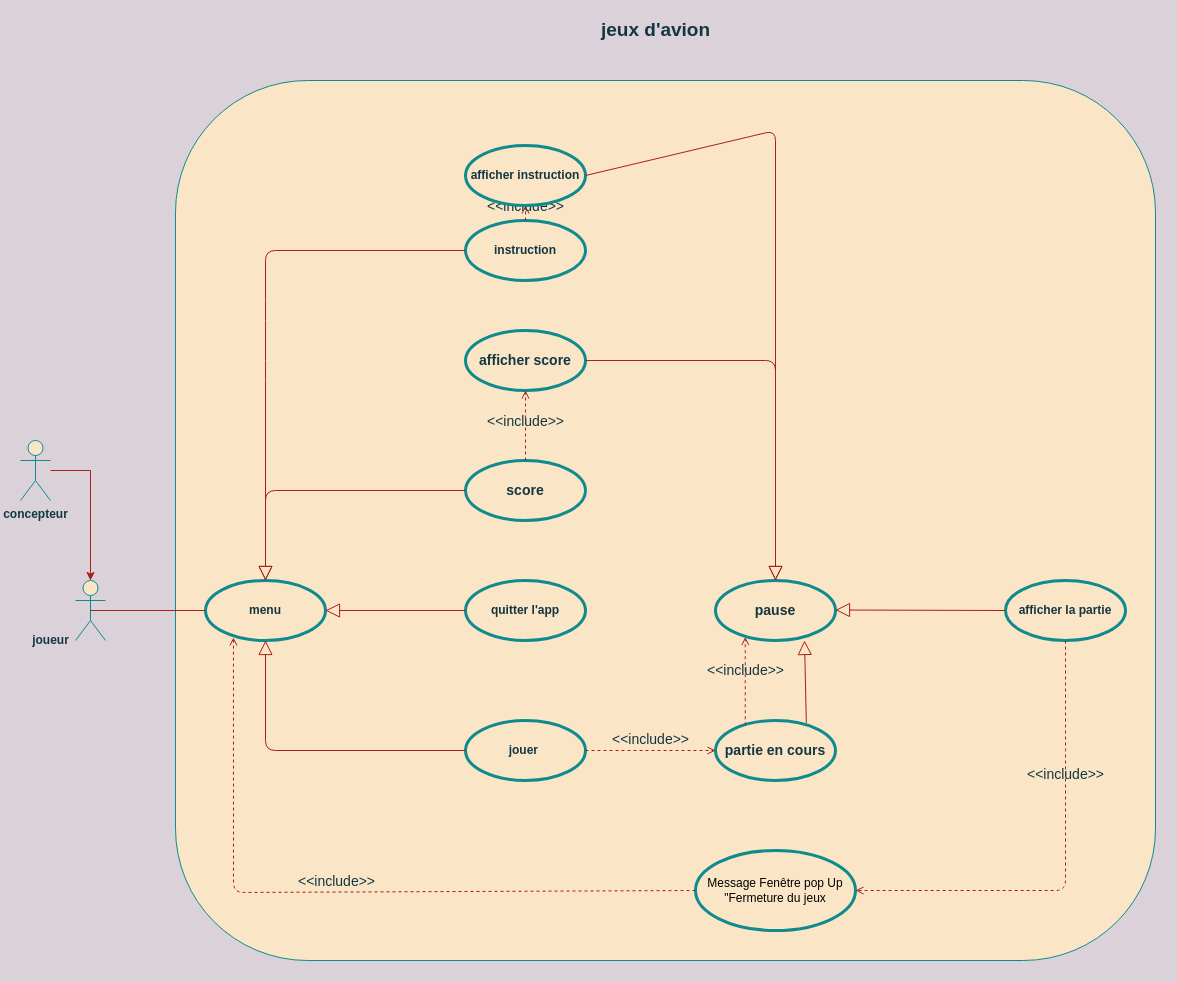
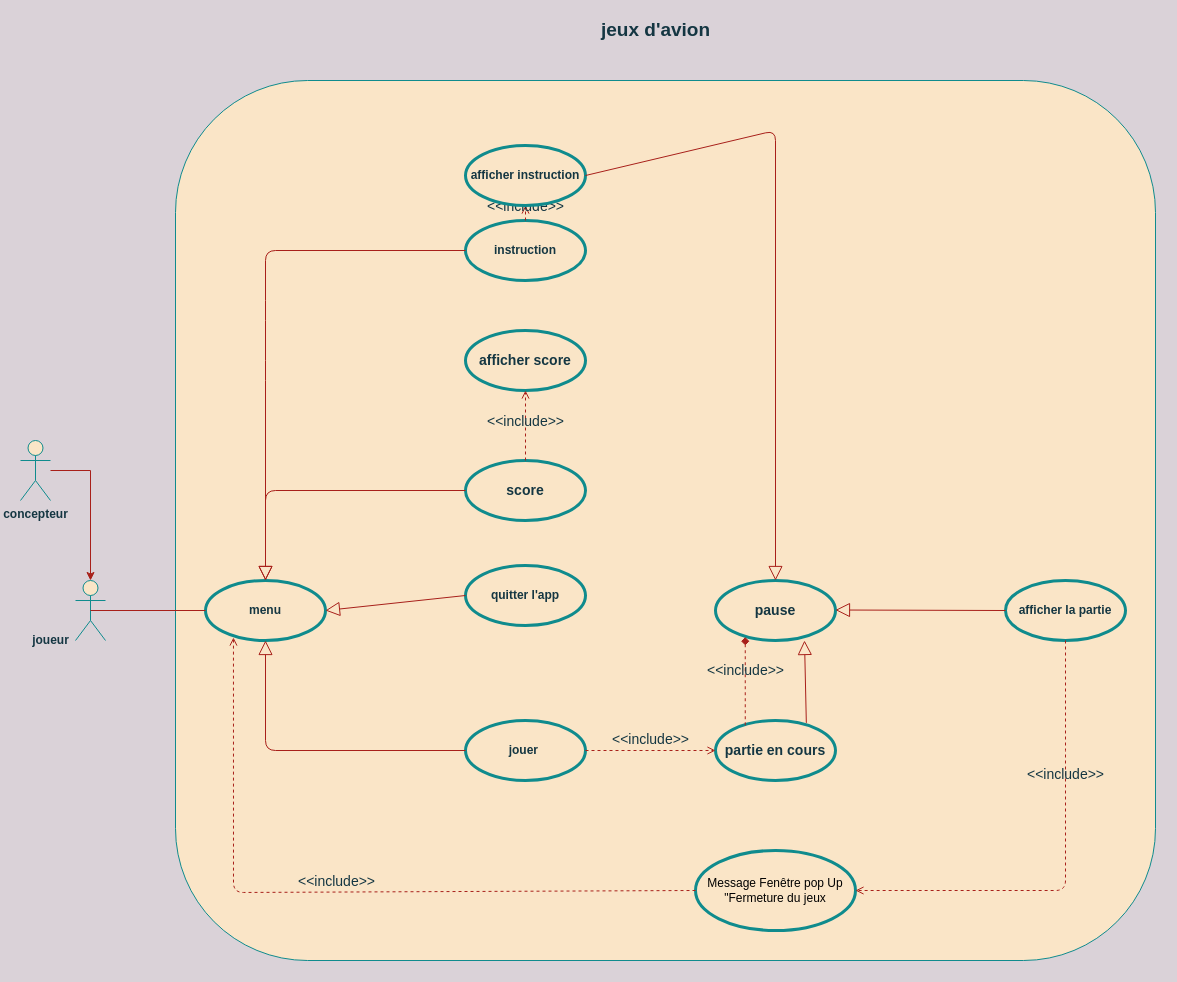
  <mxCell id="0" />
  <mxCell id="1" parent="0" />
  <mxCell id="2" value="" style="rounded=1;whiteSpace=wrap;html=1;sketch=0;strokeColor=#0F8B8D;fillColor=#FAE5C7;fontSize=14;fontColor=#143642;" parent="1" vertex="1"><mxGeometry x="175" y="80" width="980" height="880" as="geometry" /></mxCell>
  <mxCell id="3" value="" style="edgeStyle=orthogonalEdgeStyle;rounded=0;orthogonalLoop=1;jettySize=auto;html=1;strokeColor=#A8201A;fontColor=#143642;labelBackgroundColor=#DAD2D8;" parent="1" source="4" target="5" edge="1"><mxGeometry relative="1" as="geometry" /></mxCell>
  <mxCell id="4" value="&lt;b&gt;concepteur&lt;/b&gt;" style="shape=umlActor;html=1;verticalLabelPosition=bottom;verticalAlign=top;align=center;fillColor=#FAE5C7;strokeColor=#0F8B8D;fontColor=#143642;" parent="1" vertex="1"><mxGeometry x="20" y="440" width="30" height="60" as="geometry" /></mxCell>
  <mxCell id="5" value="" style="shape=umlActor;html=1;verticalLabelPosition=bottom;verticalAlign=top;align=center;fillColor=#FAE5C7;strokeColor=#0F8B8D;fontColor=#143642;" parent="1" vertex="1"><mxGeometry x="75" y="580" width="30" height="60" as="geometry" /></mxCell>
  <mxCell id="6" value="&lt;b&gt;joueur&lt;/b&gt;" style="text;html=1;align=center;verticalAlign=middle;resizable=0;points=[];autosize=1;fontColor=#143642;" parent="1" vertex="1"><mxGeometry x="25" y="630" width="50" height="20" as="geometry" /></mxCell>
  <mxCell id="7" value="instruction" style="shape=ellipse;html=1;strokeWidth=3;fontStyle=1;whiteSpace=wrap;align=center;perimeter=ellipsePerimeter;rounded=0;sketch=0;fillColor=#FAE5C7;fontColor=#143642;strokeColor=#0F8B8D;" parent="1" vertex="1"><mxGeometry x="465" width="120" height="60" as="geometry" y="220" /></mxCell>
- <mxCell id="8" value="quitter l'app" style="shape=ellipse;html=1;strokeWidth=3;fontStyle=1;whiteSpace=wrap;align=center;perimeter=ellipsePerimeter;rounded=0;sketch=0;fillColor=#FAE5C7;fontColor=#143642;strokeColor=#0F8B8D;" parent="1" vertex="1"><mxGeometry x="465" y="580" width="120" height="60" as="geometry" /></mxCell>
+ <mxCell id="8" value="quitter l'app" style="shape=ellipse;html=1;strokeWidth=3;fontStyle=1;whiteSpace=wrap;align=center;perimeter=ellipsePerimeter;rounded=0;sketch=0;fillColor=#FAE5C7;fontColor=#143642;strokeColor=#0F8B8D;" parent="1" vertex="1"><mxGeometry x="465" y="565" width="120" height="60" as="geometry" /></mxCell>
  <mxCell id="9" value="&lt;font style=&quot;font-size: 14px&quot;&gt;score&lt;/font&gt;" style="shape=ellipse;html=1;strokeWidth=3;fontStyle=1;whiteSpace=wrap;align=center;perimeter=ellipsePerimeter;rounded=0;sketch=0;fillColor=#FAE5C7;fontColor=#143642;strokeColor=#0F8B8D;" parent="1" vertex="1"><mxGeometry x="465" y="460" width="120" height="60" as="geometry" /></mxCell>
  <mxCell id="10" value="afficher score" style="shape=ellipse;html=1;strokeWidth=3;fontStyle=1;whiteSpace=wrap;align=center;perimeter=ellipsePerimeter;rounded=0;sketch=0;fillColor=#FAE5C7;fontSize=14;fontColor=#143642;strokeColor=#0F8B8D;" parent="1" vertex="1"><mxGeometry x="465" y="330" width="120" height="60" as="geometry" /></mxCell>
  <mxCell id="11" value="&amp;lt;&amp;lt;include&amp;gt;&amp;gt;" style="edgeStyle=none;html=1;endArrow=open;verticalAlign=bottom;dashed=1;labelBackgroundColor=none;strokeColor=#A8201A;fillColor=#FAE5C7;fontSize=14;fontColor=#143642;exitX=0.5;exitY=0;exitDx=0;exitDy=0;" parent="1" source="9" edge="1"><mxGeometry x="-0.2" width="160" relative="1" as="geometry"><mxPoint x="655" y="390" as="sourcePoint" /><mxPoint x="525" y="390" as="targetPoint" /><mxPoint as="offset" /></mxGeometry></mxCell>
  <mxCell id="12" value="&amp;lt;&amp;lt;include&amp;gt;&amp;gt;" style="edgeStyle=none;html=1;endArrow=open;verticalAlign=bottom;dashed=1;labelBackgroundColor=none;strokeColor=#A8201A;fillColor=#FAE5C7;fontSize=14;fontColor=#143642;exitX=0.5;exitY=0;exitDx=0;exitDy=0;entryX=0.5;entryY=1;entryDx=0;entryDy=0;" parent="1" source="7" target="23" edge="1"><mxGeometry x="-0.5" width="160" relative="1" as="geometry"><mxPoint x="595" y="409.5" as="sourcePoint" /><mxPoint x="745" y="410" as="targetPoint" /><mxPoint y="1" as="offset" /></mxGeometry></mxCell>
  <mxCell id="13" style="edgeStyle=orthogonalEdgeStyle;curved=0;rounded=1;sketch=0;orthogonalLoop=1;jettySize=auto;html=1;exitX=0.5;exitY=1;exitDx=0;exitDy=0;strokeColor=#A8201A;fillColor=#FAE5C7;fontSize=14;fontColor=#143642;labelBackgroundColor=#DAD2D8;" parent="1" edge="1"><mxGeometry relative="1" as="geometry"><mxPoint x="645" y="740" as="sourcePoint" /><mxPoint x="645" y="740" as="targetPoint" /></mxGeometry></mxCell>
  <mxCell id="14" value="jouer&amp;nbsp;" style="shape=ellipse;html=1;strokeWidth=3;fontStyle=1;whiteSpace=wrap;align=center;perimeter=ellipsePerimeter;rounded=0;sketch=0;fillColor=#FAE5C7;fontColor=#143642;strokeColor=#0F8B8D;" parent="1" vertex="1"><mxGeometry x="465" y="720" width="120" height="60" as="geometry" /></mxCell>
  <mxCell id="15" value="menu" style="shape=ellipse;html=1;strokeWidth=3;fontStyle=1;whiteSpace=wrap;align=center;perimeter=ellipsePerimeter;rounded=0;sketch=0;fillColor=#FAE5C7;fontColor=#143642;strokeColor=#0F8B8D;" parent="1" vertex="1"><mxGeometry x="205" y="580" width="120" height="60" as="geometry" /></mxCell>
  <mxCell id="16" value="" style="endArrow=none;html=1;strokeColor=#A8201A;fillColor=#FAE5C7;fontSize=14;fontColor=#143642;exitX=0.5;exitY=0.5;exitDx=0;exitDy=0;exitPerimeter=0;labelBackgroundColor=#DAD2D8;entryX=0;entryY=0.5;entryDx=0;entryDy=0;" parent="1" source="5" target="15" edge="1"><mxGeometry width="50" height="50" relative="1" as="geometry"><mxPoint x="705" y="720" as="sourcePoint" /><mxPoint x="205" y="680" as="targetPoint" /></mxGeometry></mxCell>
  <mxCell id="17" value="" style="edgeStyle=none;html=1;endArrow=block;endFill=0;endSize=12;verticalAlign=bottom;strokeColor=#A8201A;fillColor=#FAE5C7;fontSize=14;fontColor=#143642;labelBackgroundColor=#DAD2D8;exitX=0;exitY=0.5;exitDx=0;exitDy=0;" parent="1" source="9" edge="1"><mxGeometry width="160" relative="1" as="geometry"><mxPoint x="465" y="540" as="sourcePoint" /><mxPoint x="265" y="580" as="targetPoint" /><Array as="points"><mxPoint x="265" y="490" /><mxPoint x="265" y="540" /></Array></mxGeometry></mxCell>
  <mxCell id="18" value="" style="edgeStyle=none;html=1;endArrow=block;endFill=0;endSize=12;verticalAlign=bottom;strokeColor=#A8201A;fillColor=#FAE5C7;fontSize=14;fontColor=#143642;labelBackgroundColor=#DAD2D8;exitX=0;exitY=0.5;exitDx=0;exitDy=0;" parent="1" source="7" edge="1"><mxGeometry width="160" relative="1" as="geometry"><mxPoint x="465" y="190" as="sourcePoint" /><mxPoint x="265" y="580" as="targetPoint" /><Array as="points"><mxPoint x="265" y="250" /><mxPoint x="265" y="310" /><mxPoint x="265" y="370" /></Array></mxGeometry></mxCell>
  <mxCell id="19" value="" style="edgeStyle=none;html=1;endArrow=block;endFill=0;endSize=12;verticalAlign=bottom;strokeColor=#A8201A;fillColor=#FAE5C7;fontSize=14;fontColor=#143642;entryX=0.5;entryY=1;entryDx=0;entryDy=0;exitX=0;exitY=0.5;exitDx=0;exitDy=0;labelBackgroundColor=#DAD2D8;" parent="1" source="14" target="15" edge="1"><mxGeometry width="160" relative="1" as="geometry"><mxPoint x="465" y="870" as="sourcePoint" /><mxPoint x="265" y="660" as="targetPoint" /><Array as="points"><mxPoint x="265" y="750" /></Array></mxGeometry></mxCell>
  <mxCell id="20" value="pause" style="shape=ellipse;html=1;strokeWidth=3;fontStyle=1;whiteSpace=wrap;align=center;perimeter=ellipsePerimeter;rounded=0;sketch=0;fillColor=#FAE5C7;fontSize=14;fontColor=#143642;strokeColor=#0F8B8D;" parent="1" vertex="1"><mxGeometry x="715" y="580" width="120" height="60" as="geometry" /></mxCell>
  <mxCell id="21" value="partie en cours" style="shape=ellipse;html=1;strokeWidth=3;fontStyle=1;whiteSpace=wrap;align=center;perimeter=ellipsePerimeter;rounded=0;sketch=0;fillColor=#FAE5C7;fontSize=14;fontColor=#143642;strokeColor=#0F8B8D;" parent="1" vertex="1"><mxGeometry x="715" y="720" width="120" height="60" as="geometry" /></mxCell>
  <mxCell id="22" value="&lt;b&gt;&lt;font style=&quot;font-size: 19px&quot;&gt;jeux d'avion&lt;/font&gt;&lt;/b&gt;" style="text;html=1;align=center;verticalAlign=middle;resizable=0;points=[];autosize=1;fontColor=#143642;" parent="1" vertex="1"><mxGeometry x="595" y="20" width="120" height="20" as="geometry" /></mxCell>
  <mxCell id="23" value="afficher instruction" style="shape=ellipse;html=1;strokeWidth=3;fontStyle=1;whiteSpace=wrap;align=center;perimeter=ellipsePerimeter;rounded=0;sketch=0;fillColor=#FAE5C7;fontColor=#143642;strokeColor=#0F8B8D;" parent="1" vertex="1"><mxGeometry x="465" y="145" width="120" height="60" as="geometry" /></mxCell>
  <mxCell id="24" value="&amp;lt;&amp;lt;include&amp;gt;&amp;gt;" style="edgeStyle=none;html=1;endArrow=open;verticalAlign=bottom;dashed=1;labelBackgroundColor=none;strokeColor=#A8201A;fillColor=#FAE5C7;fontSize=14;fontColor=#143642;exitX=1;exitY=0.5;exitDx=0;exitDy=0;entryX=0;entryY=0.5;entryDx=0;entryDy=0;" parent="1" source="14" edge="1"><mxGeometry width="160" relative="1" as="geometry"><mxPoint x="865" y="870" as="sourcePoint" /><mxPoint x="715" y="750" as="targetPoint" /></mxGeometry></mxCell>
  <mxCell id="25" value="" style="edgeStyle=none;html=1;endArrow=block;endFill=0;endSize=12;verticalAlign=bottom;strokeColor=#A8201A;fillColor=#FAE5C7;fontColor=#143642;entryX=1;entryY=0.5;entryDx=0;entryDy=0;exitX=0;exitY=0.5;exitDx=0;exitDy=0;" parent="1" source="8" target="15" edge="1"><mxGeometry width="160" relative="1" as="geometry"><mxPoint x="775" y="550" as="sourcePoint" /><mxPoint x="935" y="550" as="targetPoint" /></mxGeometry></mxCell>
  <mxCell id="26" value="" style="edgeStyle=none;html=1;endArrow=block;endFill=0;endSize=12;verticalAlign=bottom;strokeColor=#A8201A;fillColor=#FAE5C7;fontColor=#143642;entryX=0.5;entryY=0;entryDx=0;entryDy=0;exitX=1;exitY=0.5;exitDx=0;exitDy=0;" parent="1" source="23" target="20" edge="1"><mxGeometry width="160" relative="1" as="geometry"><mxPoint x="775" y="498" as="sourcePoint" /><mxPoint x="585" y="439.41" as="targetPoint" /><Array as="points"><mxPoint x="775" y="130" /></Array></mxGeometry></mxCell>
  <mxCell id="27" value="" style="edgeStyle=none;html=1;endArrow=block;endFill=0;endSize=12;verticalAlign=bottom;strokeColor=#A8201A;fillColor=#FAE5C7;fontColor=#143642;exitX=0.757;exitY=0.04;exitDx=0;exitDy=0;exitPerimeter=0;" parent="1" source="21" edge="1"><mxGeometry width="160" relative="1" as="geometry"><mxPoint x="655" y="698.82" as="sourcePoint" /><mxPoint x="804" y="640" as="targetPoint" /></mxGeometry></mxCell>
  <mxCell id="28" value="&lt;span style=&quot;color: rgb(0 , 0 , 0) ; font-weight: 400&quot;&gt;Message Fenêtre pop Up&lt;/span&gt;&lt;br style=&quot;color: rgb(0 , 0 , 0) ; font-weight: 400&quot;&gt;&lt;span style=&quot;color: rgb(0 , 0 , 0) ; font-weight: 400&quot;&gt;&quot;Fermeture du jeux&lt;/span&gt;" style="shape=ellipse;html=1;strokeWidth=3;fontStyle=1;whiteSpace=wrap;align=center;perimeter=ellipsePerimeter;rounded=0;sketch=0;fillColor=#FAE5C7;fontColor=#143642;strokeColor=#0F8B8D;" parent="1" vertex="1"><mxGeometry x="695" y="850" width="160" height="80" as="geometry" /></mxCell>
- <mxCell id="29" value="" style="edgeStyle=none;html=1;endArrow=block;endFill=0;endSize=12;verticalAlign=bottom;strokeColor=#A8201A;fillColor=#FAE5C7;fontColor=#143642;exitX=1;exitY=0.5;exitDx=0;exitDy=0;entryX=0.5;entryY=0;entryDx=0;entryDy=0;" parent="1" source="10" target="20" edge="1"><mxGeometry width="160" relative="1" as="geometry"><mxPoint x="595" y="620" as="sourcePoint" /><mxPoint x="725" y="620" as="targetPoint" /><Array as="points"><mxPoint x="775" y="360" /></Array></mxGeometry></mxCell>
  <mxCell id="30" value="afficher la partie" style="shape=ellipse;html=1;strokeWidth=3;fontStyle=1;whiteSpace=wrap;align=center;perimeter=ellipsePerimeter;rounded=0;sketch=0;fillColor=#FAE5C7;fontColor=#143642;strokeColor=#0F8B8D;" parent="1" vertex="1"><mxGeometry x="1005" y="580" width="120" height="60" as="geometry" /></mxCell>
  <mxCell id="31" value="" style="edgeStyle=none;html=1;endArrow=block;endFill=0;endSize=12;verticalAlign=bottom;strokeColor=#A8201A;fillColor=#FAE5C7;fontColor=#143642;entryX=1;entryY=0.5;entryDx=0;entryDy=0;exitX=0;exitY=0.5;exitDx=0;exitDy=0;" parent="1" source="30" edge="1"><mxGeometry width="160" relative="1" as="geometry"><mxPoint x="975" y="609.5" as="sourcePoint" /><mxPoint x="835" y="609.5" as="targetPoint" /></mxGeometry></mxCell>
  <mxCell id="32" value="&amp;lt;&amp;lt;include&amp;gt;&amp;gt;" style="edgeStyle=none;html=1;endArrow=open;verticalAlign=bottom;dashed=1;labelBackgroundColor=none;strokeColor=#A8201A;fillColor=#FAE5C7;fontSize=14;fontColor=#143642;exitX=0.5;exitY=1;exitDx=0;exitDy=0;entryX=1;entryY=0.5;entryDx=0;entryDy=0;" parent="1" source="30" target="28" edge="1"><mxGeometry x="-0.37" width="160" relative="1" as="geometry"><mxPoint x="1045" y="710" as="sourcePoint" /><mxPoint x="1175" y="710" as="targetPoint" /><Array as="points"><mxPoint x="1065" y="740" /><mxPoint x="1065" y="890" /></Array><mxPoint as="offset" /></mxGeometry></mxCell>
  <mxCell id="33" value="&amp;lt;&amp;lt;include&amp;gt;&amp;gt;" style="edgeStyle=none;html=1;endArrow=open;verticalAlign=bottom;dashed=1;labelBackgroundColor=none;strokeColor=#A8201A;fillColor=#FAE5C7;fontSize=14;fontColor=#143642;exitX=0;exitY=0.5;exitDx=0;exitDy=0;entryX=0.233;entryY=0.95;entryDx=0;entryDy=0;entryPerimeter=0;" parent="1" source="28" target="15" edge="1"><mxGeometry width="160" relative="1" as="geometry"><mxPoint x="595" y="850" as="sourcePoint" /><mxPoint x="225" y="640" as="targetPoint" /><Array as="points"><mxPoint x="233" y="892" /></Array></mxGeometry></mxCell>
- <mxCell id="34" value="&amp;lt;&amp;lt;include&amp;gt;&amp;gt;" style="edgeStyle=none;html=1;endArrow=open;verticalAlign=bottom;dashed=1;labelBackgroundColor=none;strokeColor=#A8201A;fillColor=#FAE5C7;fontSize=14;fontColor=#143642;exitX=0.248;exitY=0.079;exitDx=0;exitDy=0;entryX=0.248;entryY=0.942;entryDx=0;entryDy=0;entryPerimeter=0;exitPerimeter=0;" edge="1" parent="1" source="21" target="20"><mxGeometry width="160" relative="1" as="geometry"><mxPoint x="615" y="680" as="sourcePoint" /><mxPoint x="745" y="680" as="targetPoint" /></mxGeometry></mxCell>
+ <mxCell id="34" value="&amp;lt;&amp;lt;include&amp;gt;&amp;gt;" style="edgeStyle=none;html=1;endArrow=diamond;verticalAlign=bottom;dashed=1;labelBackgroundColor=none;strokeColor=#A8201A;fillColor=#FAE5C7;fontSize=14;fontColor=#143642;exitX=0.248;exitY=0.079;exitDx=0;exitDy=0;entryX=0.248;entryY=0.942;entryDx=0;entryDy=0;entryPerimeter=0;exitPerimeter=0;" edge="1" parent="1" source="21" target="20"><mxGeometry width="160" relative="1" as="geometry"><mxPoint x="615" y="680" as="sourcePoint" /><mxPoint x="745" y="680" as="targetPoint" /></mxGeometry></mxCell>
